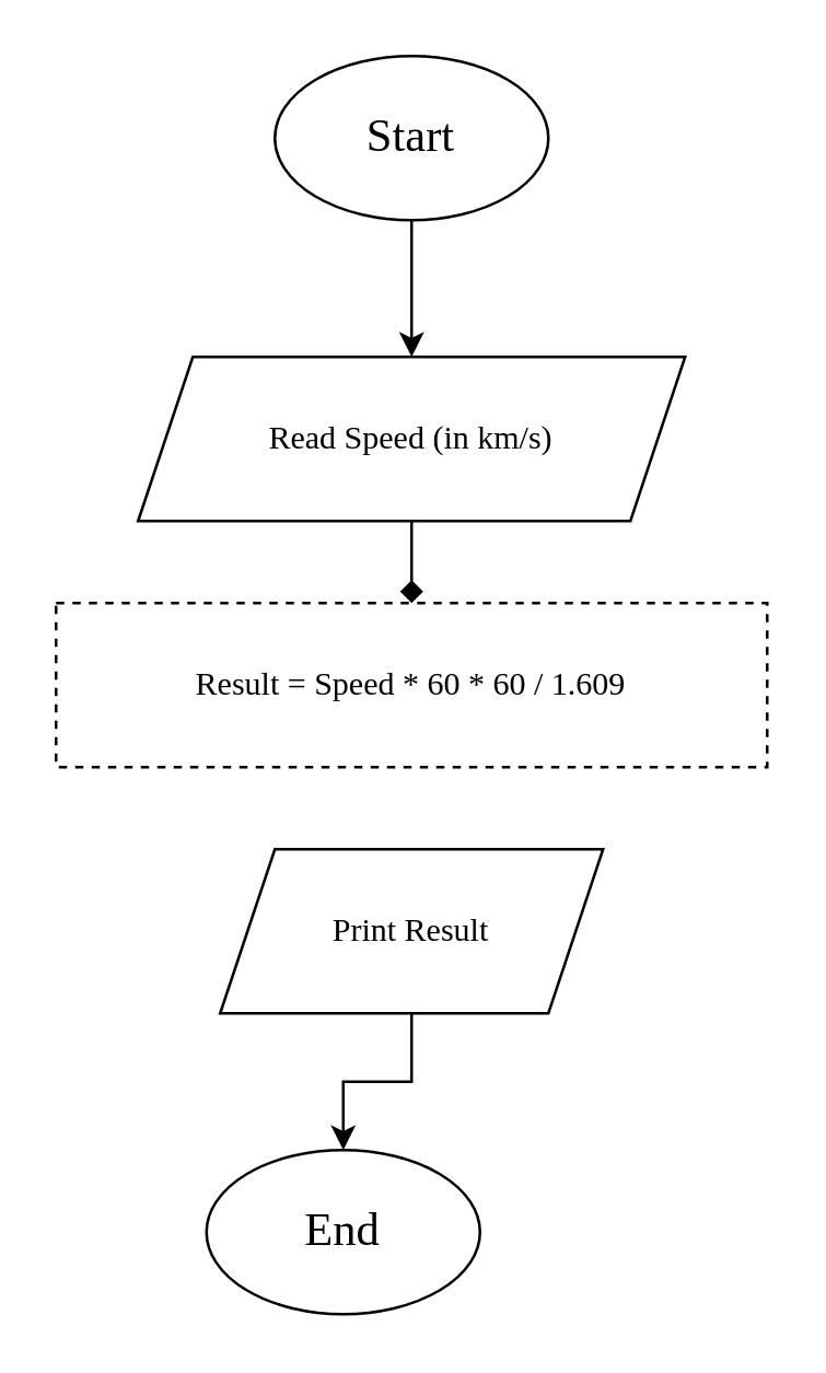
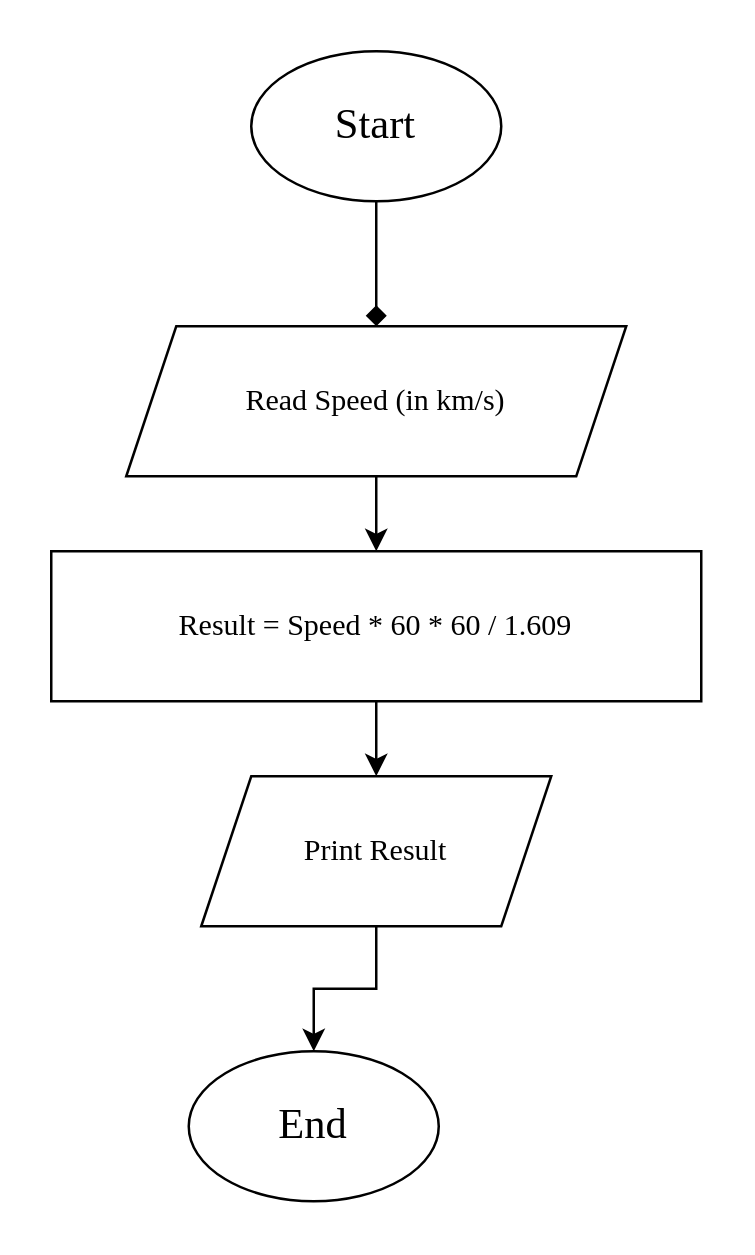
  <mxCell id="0" />
  <mxCell id="1" parent="0" />
- <mxCell id="2" value="" style="edgeStyle=orthogonalEdgeStyle;rounded=0;orthogonalLoop=1;jettySize=auto;html=1;fontFamily=Verdana;" edge="1" parent="1" source="3" target="5"><mxGeometry relative="1" as="geometry" /></mxCell>
+ <mxCell id="2" value="" style="edgeStyle=orthogonalEdgeStyle;rounded=0;orthogonalLoop=1;jettySize=auto;html=1;fontFamily=Verdana;endArrow=diamond;" edge="1" parent="1" source="3" target="5"><mxGeometry relative="1" as="geometry" /></mxCell>
  <mxCell id="3" value="Start" style="ellipse;whiteSpace=wrap;html=1;fontFamily=Verdana;fontSize=17;" vertex="1" parent="1"><mxGeometry x="100" y="20" width="100" height="60" as="geometry" /></mxCell>
- <mxCell id="4" value="" style="edgeStyle=orthogonalEdgeStyle;rounded=0;orthogonalLoop=1;jettySize=auto;html=1;fontFamily=Verdana;endArrow=diamond;" edge="1" parent="1" source="5" target="7"><mxGeometry relative="1" as="geometry" /></mxCell>
+ <mxCell id="4" value="" style="edgeStyle=orthogonalEdgeStyle;rounded=0;orthogonalLoop=1;jettySize=auto;html=1;fontFamily=Verdana;" edge="1" parent="1" source="5" target="7"><mxGeometry relative="1" as="geometry" /></mxCell>
  <mxCell id="5" value="Read Speed (in km/s)" style="shape=parallelogram;perimeter=parallelogramPerimeter;whiteSpace=wrap;html=1;fixedSize=1;fontFamily=Verdana;" vertex="1" parent="1"><mxGeometry x="50" y="130" width="200" height="60" as="geometry" /></mxCell>
- <mxCell id="7" value="Result = Speed * 60 * 60 / 1.609" style="rounded=0;whiteSpace=wrap;html=1;fontFamily=Verdana;dashed=1;" vertex="1" parent="1"><mxGeometry x="20" y="220" width="260" height="60" as="geometry" /></mxCell>
+ <mxCell id="6" value="" style="edgeStyle=orthogonalEdgeStyle;rounded=0;orthogonalLoop=1;jettySize=auto;html=1;fontFamily=Verdana;" edge="1" parent="1" source="7" target="9"><mxGeometry relative="1" as="geometry" /></mxCell>
+ <mxCell id="7" value="Result = Speed * 60 * 60 / 1.609" style="rounded=0;whiteSpace=wrap;html=1;fontFamily=Verdana;" vertex="1" parent="1"><mxGeometry x="20" y="220" width="260" height="60" as="geometry" /></mxCell>
  <mxCell id="8" value="" style="edgeStyle=orthogonalEdgeStyle;rounded=0;orthogonalLoop=1;jettySize=auto;html=1;fontFamily=Verdana;" edge="1" parent="1" source="9" target="10"><mxGeometry relative="1" as="geometry" /></mxCell>
  <mxCell id="9" value="Print Result" style="shape=parallelogram;perimeter=parallelogramPerimeter;whiteSpace=wrap;html=1;fixedSize=1;fontFamily=Verdana;" vertex="1" parent="1"><mxGeometry x="80" y="310" width="140" height="60" as="geometry" /></mxCell>
  <mxCell id="10" value="End" style="ellipse;whiteSpace=wrap;html=1;fontFamily=Verdana;fontSize=17;" vertex="1" parent="1"><mxGeometry x="75" y="420" width="100" height="60" as="geometry" /></mxCell>
